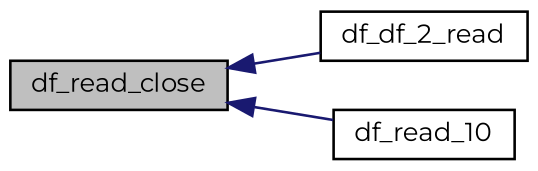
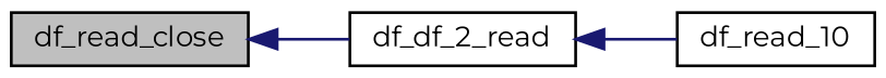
  digraph {
    fontname=Montserrat
    rankdir=LR
    node [color=black fillcolor=white fontname=Montserrat fontsize=10 shape=record style=filled]
    edge [color=midnightblue dir=back fontname=Montserrat fontsize=10 labelfontname="FreeSans.ttf" labelfontsize=10 style=solid]
    n1 [fillcolor=grey75 fontcolor=black height=0.2 label=df_read_close width=0.4]
    n2 [height=0.2 label=df_df_2_read width=0.4]
    n3 [height=0.2 label=df_read_10 width=0.4]
    n1 -> n2
-   n1 -> n3
+   n2 -> n3
  }
